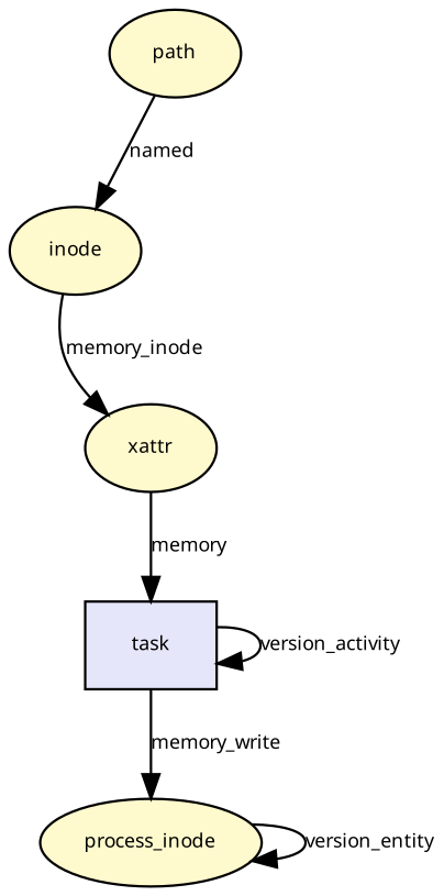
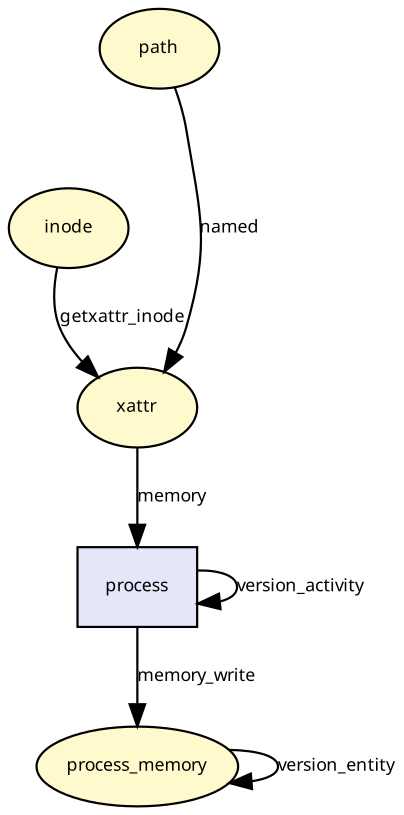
  digraph {
    fontname="Noto Sans"
    node [fillcolor="#fffacd" fontname="Noto Sans" fontsize=8 shape=ellipse style=filled]
    edge [fontname="Noto Sans" fontsize=8]
    n1 [label=path]
    n2 [label=inode]
-   n3 [label=process_inode]
+   n3 [label=process_memory]
    n4 [label=xattr]
-   n5 [fillcolor="#e6e6fa" label=task shape=rectangle]
-   n1 -> n2 [label=named]
-   n2 -> n4 [label=memory_inode]
+   n5 [fillcolor="#e6e6fa" label=process shape=rectangle]
+   n1 -> n4 [label=named]
+   n2 -> n4 [label=getxattr_inode]
    n3 -> n3 [label=version_entity]
    n4 -> n5 [label=memory]
    n5 -> n3 [label=memory_write]
    n5 -> n5 [label=version_activity]
  }
